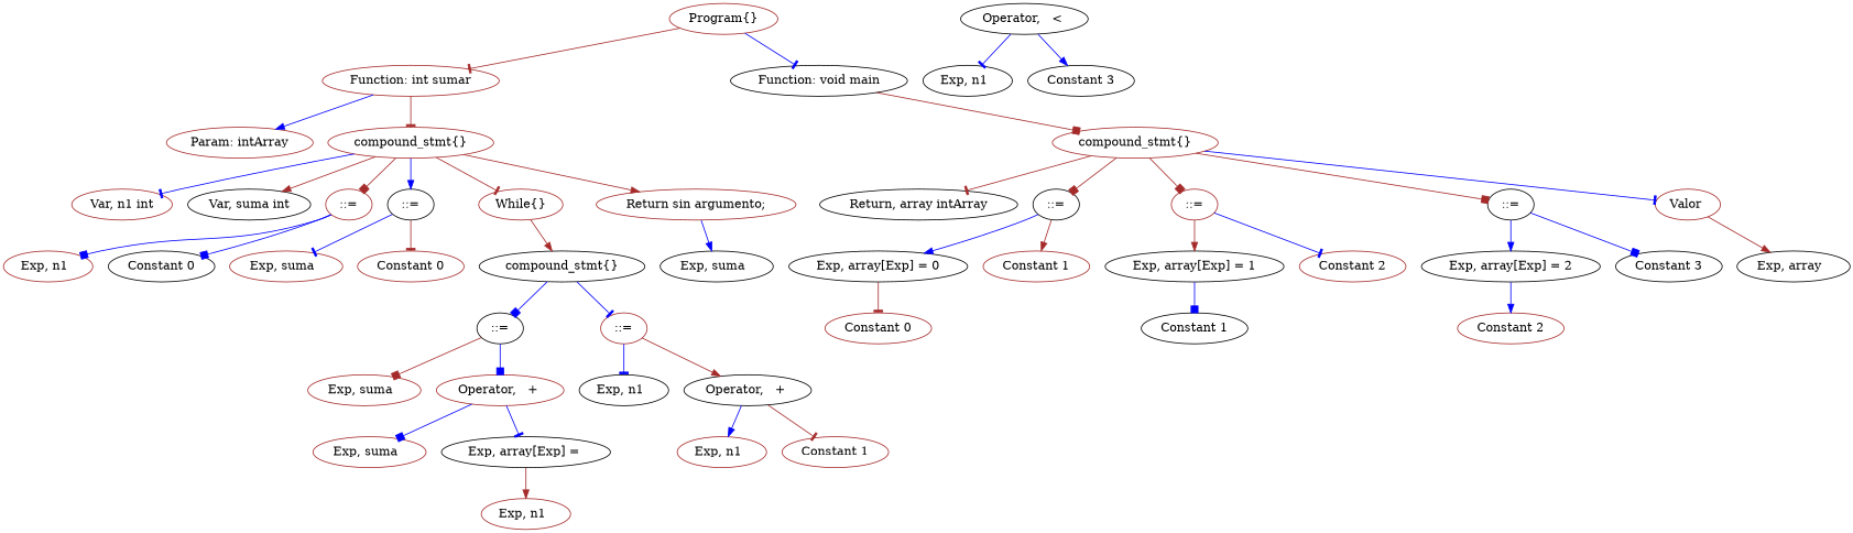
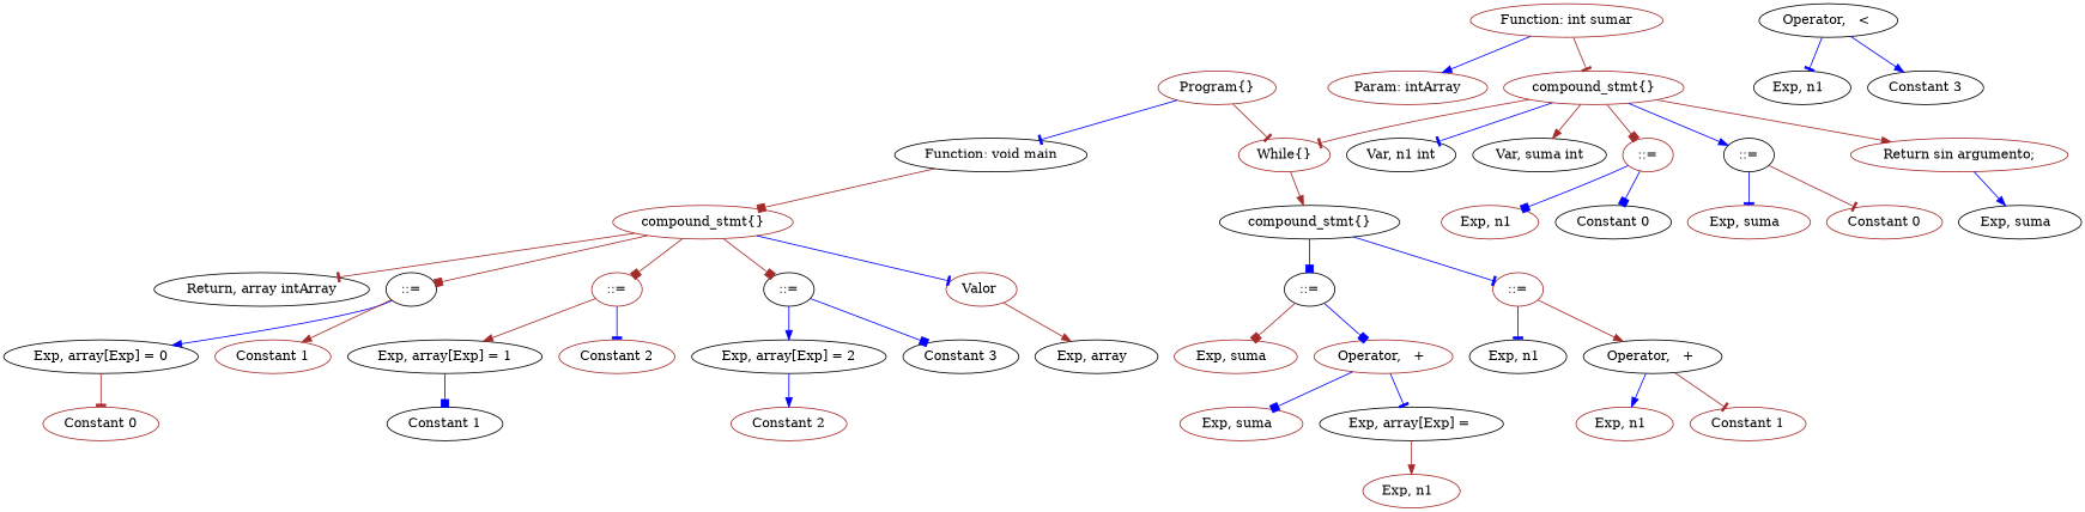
  digraph {
    node [color=brown]
    edge [arrowhead=tee color=blue]
    n1 [label="Program{}"]
    n2 [label="Function: int sumar"]
    n3 [color=black label="Function: void main"]
    n4 [label="Param: intArray"]
    n5 [label="compound_stmt{}"]
    n6 [label="compound_stmt{}"]
-   n7 [label="Var, n1 int"]
+   n7 [color=black label="Var, n1 int"]
    n8 [color=black label="Var, suma int"]
    n9 [label="::="]
    n10 [color=black label="::="]
    n11 [label="While{}"]
    n12 [label="Return sin argumento;"]
    n13 [label="Exp, n1  "]
    n14 [color=black label="Constant 0"]
    n15 [label="Exp, suma  "]
    n16 [label="Constant 0"]
    n17 [color=black label="compound_stmt{}"]
    n18 [color=black label="Exp, suma  "]
    n19 [color=black label="Operator,   < "]
    n20 [color=black label="Exp, n1  "]
    n21 [color=black label="Constant 3"]
    n22 [color=black label="::="]
    n23 [label="::="]
    n24 [label="Exp, suma  "]
    n25 [label="Operator,   + "]
    n26 [color=black label="Exp, n1  "]
    n27 [color=black label="Operator,   + "]
    n28 [label="Exp, suma  "]
    n29 [color=black label="Exp, array[Exp] = "]
    n30 [label="Exp, n1  "]
    n31 [label="Exp, n1  "]
    n32 [label="Constant 1"]
    n33 [color=black label="Return, array intArray"]
    n34 [color=black label="::="]
    n35 [label="::="]
    n36 [color=black label="::="]
    n37 [label="Valor "]
    n38 [color=black label="Exp, array[Exp] = 0"]
    n39 [label="Constant 1"]
    n40 [color=black label="Exp, array[Exp] = 1"]
    n41 [label="Constant 2"]
    n42 [color=black label="Exp, array[Exp] = 2"]
    n43 [color=black label="Constant 3"]
    n44 [color=black label="Exp, array  "]
    n45 [label="Constant 0"]
    n46 [color=black label="Constant 1"]
    n47 [label="Constant 2"]
-   n1 -> n2 [color=brown]
+   n1 -> n11 [color=brown]
    n1 -> n3
    n2 -> n4 [arrowhead=normal]
    n2 -> n5 [color=brown]
    n3 -> n6 [arrowhead=box color=brown]
    n5 -> n7
    n5 -> n8 [arrowhead=normal color=brown]
    n5 -> n9 [arrowhead=box color=brown]
    n5 -> n10 [arrowhead=normal]
    n5 -> n11 [color=brown]
    n5 -> n12 [arrowhead=normal color=brown]
    n6 -> n33 [color=brown]
    n6 -> n34 [arrowhead=box color=brown]
    n6 -> n35 [arrowhead=box color=brown]
    n6 -> n36 [arrowhead=box color=brown]
    n6 -> n37
    n9 -> n13 [arrowhead=box]
    n9 -> n14 [arrowhead=box]
    n10 -> n15
    n10 -> n16 [color=brown]
    n11 -> n17 [arrowhead=normal color=brown]
    n12 -> n18 [arrowhead=normal]
    n17 -> n22 [arrowhead=box]
    n17 -> n23
    n19 -> n20
    n19 -> n21 [arrowhead=normal]
    n22 -> n24 [arrowhead=box color=brown]
    n22 -> n25 [arrowhead=box]
    n23 -> n26
    n23 -> n27 [arrowhead=normal color=brown]
    n25 -> n28 [arrowhead=box]
    n25 -> n29
    n27 -> n31 [arrowhead=normal]
    n27 -> n32 [color=brown]
    n29 -> n30 [arrowhead=normal color=brown]
    n34 -> n38 [arrowhead=normal]
    n34 -> n39 [arrowhead=normal color=brown]
    n35 -> n40 [arrowhead=normal color=brown]
    n35 -> n41
    n36 -> n42 [arrowhead=normal]
    n36 -> n43 [arrowhead=box]
    n37 -> n44 [arrowhead=normal color=brown]
    n38 -> n45 [color=brown]
    n40 -> n46 [arrowhead=box]
    n42 -> n47 [arrowhead=normal]
  }
